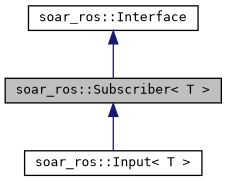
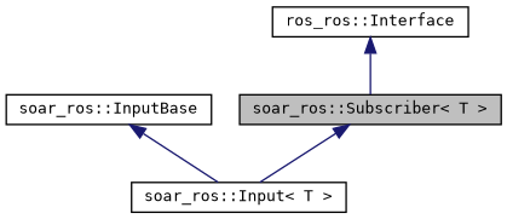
  digraph {
    fontname="DejaVu Sans Mono"
    node [color=black fillcolor=white fontname="DejaVu Sans Mono" fontsize=10 shape=record style=filled]
    edge [color=midnightblue dir=back fontname="DejaVu Sans Mono" fontsize=10 labelfontname=Helvetica labelfontsize=10 style=solid]
    n1 [fillcolor=grey75 fontcolor=black height=0.2 label="soar_ros::Subscriber\< T \>" width=0.4]
    n2 [height=0.2 label="soar_ros::Input\< T \>" width=0.4]
-   n4 [height=0.2 label="soar_ros::Interface" width=0.4]
+   n3 [height=0.2 label="soar_ros::InputBase" width=0.4]
+   n4 [height=0.2 label="ros_ros::Interface" width=0.4]
    n1 -> n2
+   n3 -> n2
    n4 -> n1
  }
